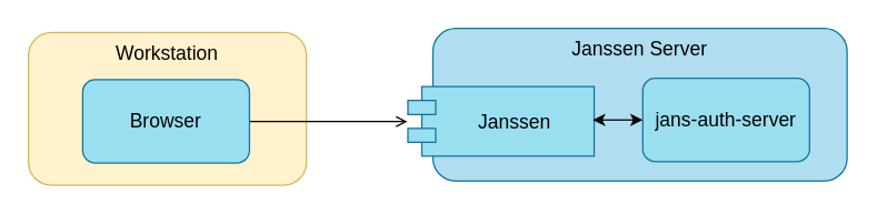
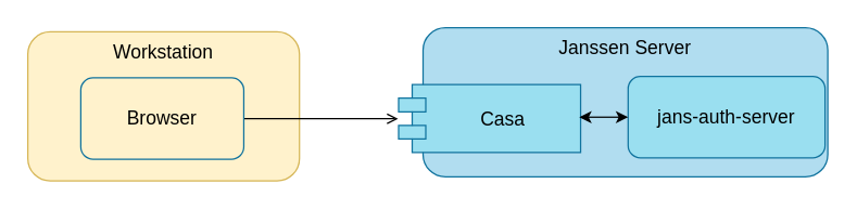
  <mxCell id="0" />
  <mxCell id="1" parent="0" />
  <mxCell id="2" value="Janssen Server" style="rounded=1;whiteSpace=wrap;html=1;fontSize=14;strokeColor=#10739E;fillColor=#B1DDF0;gradientColor=none;verticalAlign=top;align=center;" parent="1" vertex="1"><mxGeometry x="311" y="20" width="298" height="110" as="geometry" /></mxCell>
  <mxCell id="3" value="Workstation" style="rounded=1;whiteSpace=wrap;html=1;fontSize=14;strokeColor=#d6b656;fillColor=#fff2cc;verticalAlign=top;align=center;" parent="1" vertex="1"><mxGeometry x="20" y="23" width="200" height="110" as="geometry" /></mxCell>
  <mxCell id="4" style="edgeStyle=orthogonalEdgeStyle;rounded=0;orthogonalLoop=1;jettySize=auto;html=1;exitX=1;exitY=0.5;exitDx=0;exitDy=0;entryX=-0.003;entryY=0.504;entryDx=0;entryDy=0;entryPerimeter=0;fontSize=14;endArrow=open;" parent="1" source="5" target="6" edge="1"><mxGeometry relative="1" as="geometry" /></mxCell>
- <mxCell id="5" value="Browser" style="rounded=1;whiteSpace=wrap;html=1;fontSize=14;fillColor=#9ADFF0;strokeColor=#10739e;" parent="1" vertex="1"><mxGeometry x="59" y="57" width="120" height="60" as="geometry" /></mxCell>
- <mxCell id="6" value="Janssen" style="shape=module;align=left;spacingLeft=20;align=center;verticalAlign=middle;rounded=1;labelBackgroundColor=none;fontSize=14;strokeColor=#10739E;fillColor=#9ADFF0;gradientColor=none;" parent="1" vertex="1"><mxGeometry x="293" y="62" width="134" height="50" as="geometry" /></mxCell>
- <mxCell id="7" value="jans-auth-server" style="rounded=1;whiteSpace=wrap;html=1;fontSize=14;fillColor=#9ADFF0;strokeColor=#10739e;" vertex="1" parent="1"><mxGeometry x="462" y="56" width="120" height="60" as="geometry" /></mxCell>
+ <mxCell id="5" value="Browser" style="rounded=1;whiteSpace=wrap;html=1;fontSize=14;fillColor=#fff2cc;strokeColor=#10739e;" parent="1" vertex="1"><mxGeometry x="59" y="57" width="120" height="60" as="geometry" /></mxCell>
+ <mxCell id="6" value="Casa" style="shape=module;align=left;spacingLeft=20;align=center;verticalAlign=middle;rounded=1;labelBackgroundColor=none;fontSize=14;strokeColor=#10739E;fillColor=#9ADFF0;gradientColor=none;" parent="1" vertex="1"><mxGeometry x="293" y="62" width="134" height="50" as="geometry" /></mxCell>
+ <mxCell id="7" value="jans-auth-server" style="rounded=1;whiteSpace=wrap;html=1;fontSize=14;fillColor=#9ADFF0;strokeColor=#10739e;" vertex="1" parent="1"><mxGeometry x="462" y="56" width="145" height="60" as="geometry" /></mxCell>
  <mxCell id="8" value="" style="endArrow=classic;startArrow=classic;html=1;rounded=0;entryX=0;entryY=0.5;entryDx=0;entryDy=0;" edge="1" parent="1" target="7"><mxGeometry width="50" height="50" relative="1" as="geometry"><mxPoint x="426" y="86" as="sourcePoint" /><mxPoint x="476" y="40" as="targetPoint" /></mxGeometry></mxCell>
